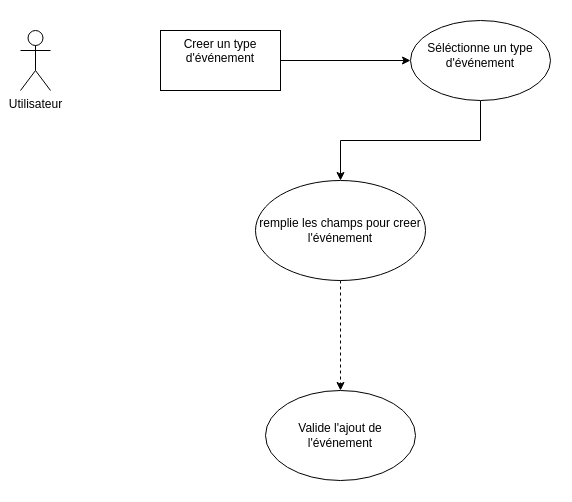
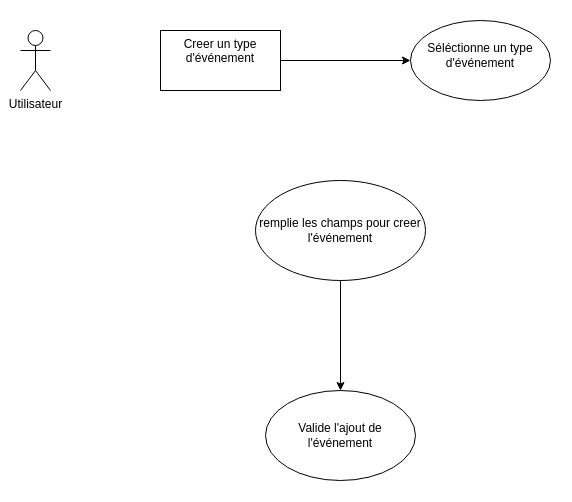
  <mxCell id="0" />
  <mxCell id="1" parent="0" />
  <mxCell id="2" value="Utilisateur" style="shape=umlActor;verticalLabelPosition=bottom;verticalAlign=top;html=1;outlineConnect=0;" vertex="1" parent="1"><mxGeometry x="20" y="30" width="30" height="60" as="geometry" /></mxCell>
- <mxCell id="3" style="edgeStyle=orthogonalEdgeStyle;rounded=0;orthogonalLoop=1;jettySize=auto;html=1;" edge="1" parent="1" source="4" target="6"><mxGeometry relative="1" as="geometry"><mxPoint x="340" y="300" as="targetPoint" /></mxGeometry></mxCell>
  <mxCell id="4" value="&lt;br&gt;Séléctionne un type d'événement" style="ellipse;whiteSpace=wrap;html=1;verticalAlign=top;" vertex="1" parent="1"><mxGeometry x="410" y="20" width="140" height="80" as="geometry" /></mxCell>
- <mxCell id="5" value="" style="edgeStyle=orthogonalEdgeStyle;rounded=0;orthogonalLoop=1;jettySize=auto;html=1;dashed=1;" edge="1" parent="1" source="6" target="7"><mxGeometry relative="1" as="geometry" /></mxCell>
+ <mxCell id="5" value="" style="edgeStyle=orthogonalEdgeStyle;rounded=0;orthogonalLoop=1;jettySize=auto;html=1;" edge="1" parent="1" source="6" target="7"><mxGeometry relative="1" as="geometry" /></mxCell>
  <mxCell id="6" value="remplie les champs pour creer l'événement" style="ellipse;whiteSpace=wrap;html=1;" vertex="1" parent="1"><mxGeometry x="255" y="180" width="170" height="100" as="geometry" /></mxCell>
  <mxCell id="7" value="Valide l'ajout de l'événement" style="ellipse;whiteSpace=wrap;html=1;" vertex="1" parent="1"><mxGeometry x="265" y="390" width="150" height="90" as="geometry" /></mxCell>
  <mxCell id="8" style="edgeStyle=orthogonalEdgeStyle;rounded=0;orthogonalLoop=1;jettySize=auto;html=1;entryX=0;entryY=0.5;entryDx=0;entryDy=0;" edge="1" parent="1" source="9" target="4"><mxGeometry relative="1" as="geometry" /></mxCell>
  <mxCell id="9" value="Creer un type d'événement" style="whiteSpace=wrap;html=1;verticalAlign=top;rounded=0;" vertex="1" parent="1"><mxGeometry x="160" y="30" width="120" height="60" as="geometry" /></mxCell>
